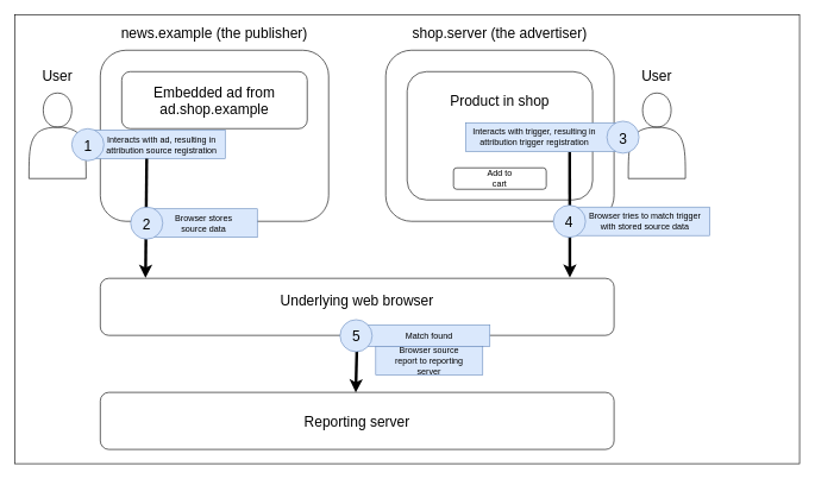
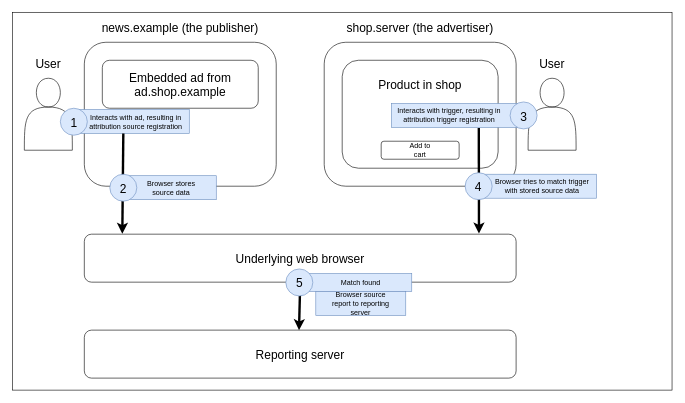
  <mxCell id="0" />
  <mxCell id="1" parent="0" />
  <mxCell id="2" value="" style="rounded=0;whiteSpace=wrap;html=1;" parent="1" vertex="1"><mxGeometry y="20" width="1100" height="630" as="geometry" x="20" /></mxCell>
  <mxCell id="3" value="" style="rounded=1;whiteSpace=wrap;html=1;" parent="1" vertex="1"><mxGeometry x="140" y="70" width="320" height="240" as="geometry" /></mxCell>
  <mxCell id="4" value="" style="rounded=1;whiteSpace=wrap;html=1;" parent="1" vertex="1"><mxGeometry x="540" y="70" width="320" height="240" as="geometry" /></mxCell>
  <mxCell id="5" value="&lt;font style=&quot;font-size: 20px;&quot;&gt;news.example (the publisher)&lt;/font&gt;" style="text;html=1;strokeColor=none;fillColor=none;align=center;verticalAlign=middle;whiteSpace=wrap;rounded=0;" parent="1" vertex="1"><mxGeometry x="165" y="30" width="270" height="30" as="geometry" /></mxCell>
  <mxCell id="6" value="&lt;font style=&quot;font-size: 20px;&quot;&gt;shop.server (the advertiser)&lt;/font&gt;" style="text;html=1;strokeColor=none;fillColor=none;align=center;verticalAlign=middle;whiteSpace=wrap;rounded=0;" parent="1" vertex="1"><mxGeometry x="565" y="30" width="270" height="30" as="geometry" /></mxCell>
  <mxCell id="7" value="" style="rounded=1;whiteSpace=wrap;html=1;" parent="1" vertex="1"><mxGeometry x="170" y="100" width="260" height="80" as="geometry" /></mxCell>
  <mxCell id="8" value="&lt;font style=&quot;font-size: 20px;&quot;&gt;Embedded ad from ad.shop.example&lt;br&gt;&lt;/font&gt;" style="text;html=1;strokeColor=none;fillColor=none;align=center;verticalAlign=middle;whiteSpace=wrap;rounded=0;" parent="1" vertex="1"><mxGeometry x="170" y="125" width="260" height="30" as="geometry" /></mxCell>
  <mxCell id="9" value="" style="rounded=1;whiteSpace=wrap;html=1;" parent="1" vertex="1"><mxGeometry x="570" y="100" width="260" height="180" as="geometry" /></mxCell>
  <mxCell id="10" value="&lt;font style=&quot;font-size: 20px;&quot;&gt;Product in shop&lt;/font&gt;" style="text;html=1;strokeColor=none;fillColor=none;align=center;verticalAlign=middle;whiteSpace=wrap;rounded=0;" parent="1" vertex="1"><mxGeometry x="570" y="125" width="260" height="30" as="geometry" /></mxCell>
  <mxCell id="11" value="" style="rounded=1;whiteSpace=wrap;html=1;" parent="1" vertex="1"><mxGeometry x="635" y="235" width="130" height="30" as="geometry" /></mxCell>
  <mxCell id="12" value="Add to cart" style="text;html=1;strokeColor=none;fillColor=none;align=center;verticalAlign=middle;whiteSpace=wrap;rounded=0;" parent="1" vertex="1"><mxGeometry x="670" y="235" width="60" height="30" as="geometry" /></mxCell>
  <mxCell id="13" value="" style="shape=actor;whiteSpace=wrap;html=1;" parent="1" vertex="1"><mxGeometry x="40" y="130" width="80" height="120" as="geometry" /></mxCell>
  <mxCell id="14" value="" style="rounded=1;whiteSpace=wrap;html=1;" parent="1" vertex="1"><mxGeometry x="140" y="390" width="720" height="80" as="geometry" /></mxCell>
- <mxCell id="15" value="&lt;font style=&quot;font-size: 20px;&quot;&gt;Underlying web browser&lt;/font&gt;" style="text;html=1;strokeColor=none;fillColor=none;align=center;verticalAlign=middle;whiteSpace=wrap;rounded=0;" parent="1" vertex="1"><mxGeometry x="370" y="405" width="260" height="30" as="geometry" /></mxCell>
+ <mxCell id="15" value="&lt;font style=&quot;font-size: 20px;&quot;&gt;Underlying web browser&lt;/font&gt;" style="text;html=1;strokeColor=none;fillColor=none;align=center;verticalAlign=middle;whiteSpace=wrap;rounded=0;" parent="1" vertex="1"><mxGeometry x="370" y="415" width="260" height="30" as="geometry" /></mxCell>
  <mxCell id="16" value="" style="shape=actor;whiteSpace=wrap;html=1;" parent="1" vertex="1"><mxGeometry x="880" y="130" width="80" height="120" as="geometry" /></mxCell>
  <mxCell id="17" value="" style="group" parent="1" vertex="1" connectable="0"><mxGeometry x="100" y="180" width="210" height="45" as="geometry" /></mxCell>
  <mxCell id="18" value="" style="rounded=0;whiteSpace=wrap;html=1;fillColor=#dae8fc;strokeColor=#6c8ebf;" parent="17" vertex="1"><mxGeometry x="20" y="2" width="195" height="40" as="geometry" /></mxCell>
  <mxCell id="19" value="" style="ellipse;whiteSpace=wrap;html=1;aspect=fixed;fillColor=#dae8fc;strokeColor=#6c8ebf;" parent="17" vertex="1"><mxGeometry width="45" height="45" as="geometry" /></mxCell>
  <mxCell id="20" value="&lt;font style=&quot;font-size: 20px;&quot;&gt;1&lt;/font&gt;" style="text;html=1;strokeColor=none;fillColor=none;align=center;verticalAlign=middle;whiteSpace=wrap;rounded=0;" parent="17" vertex="1"><mxGeometry x="12.5" y="7.5" width="20" height="30" as="geometry" /></mxCell>
  <mxCell id="21" value="&lt;div&gt;Interacts with ad, resulting in attribution source registration&lt;br&gt;&lt;/div&gt;" style="text;html=1;strokeColor=none;fillColor=none;align=center;verticalAlign=middle;whiteSpace=wrap;rounded=0;" parent="17" vertex="1"><mxGeometry x="45" y="7.5" width="162" height="30" as="geometry" /></mxCell>
  <mxCell id="22" value="&lt;font style=&quot;font-size: 20px;&quot;&gt;User&lt;/font&gt;" style="text;html=1;strokeColor=none;fillColor=none;align=center;verticalAlign=middle;whiteSpace=wrap;rounded=0;" parent="1" vertex="1"><mxGeometry x="50" y="90" width="60" height="30" as="geometry" /></mxCell>
  <mxCell id="23" value="&lt;font style=&quot;font-size: 20px;&quot;&gt;User&lt;/font&gt;" style="text;html=1;strokeColor=none;fillColor=none;align=center;verticalAlign=middle;whiteSpace=wrap;rounded=0;" parent="1" vertex="1"><mxGeometry x="890" y="90" width="60" height="30" as="geometry" /></mxCell>
  <mxCell id="24" value="" style="endArrow=classic;html=1;rounded=0;exitX=0.5;exitY=1;exitDx=0;exitDy=0;entryX=0.088;entryY=-0.008;entryDx=0;entryDy=0;entryPerimeter=0;strokeWidth=4;" parent="1" target="14" edge="1"><mxGeometry width="50" height="50" relative="1" as="geometry"><mxPoint x="205" y="222" as="sourcePoint" /><mxPoint x="660" y="250" as="targetPoint" /></mxGeometry></mxCell>
  <mxCell id="25" value="" style="rounded=0;whiteSpace=wrap;html=1;fillColor=#dae8fc;strokeColor=#6c8ebf;" parent="1" vertex="1"><mxGeometry x="210" y="292.5" width="150" height="40" as="geometry" /></mxCell>
  <mxCell id="26" value="Browser stores source data" style="text;html=1;strokeColor=none;fillColor=none;align=center;verticalAlign=middle;whiteSpace=wrap;rounded=0;" parent="1" vertex="1"><mxGeometry x="225" y="297.5" width="120" height="30" as="geometry" /></mxCell>
  <mxCell id="27" value="" style="endArrow=classic;html=1;rounded=0;exitX=0.683;exitY=1.027;exitDx=0;exitDy=0;entryX=0.914;entryY=-0.012;entryDx=0;entryDy=0;entryPerimeter=0;strokeWidth=4;exitPerimeter=0;" parent="1" source="45" target="14" edge="1"><mxGeometry width="50" height="50" relative="1" as="geometry"><mxPoint x="1015" y="257.5" as="sourcePoint" /><mxPoint x="1002.5" y="396" as="targetPoint" /></mxGeometry></mxCell>
  <mxCell id="28" value="" style="rounded=0;whiteSpace=wrap;html=1;fillColor=#dae8fc;strokeColor=#6c8ebf;" parent="1" vertex="1"><mxGeometry x="804" y="290" width="190" height="40" as="geometry" /></mxCell>
  <mxCell id="29" value="Browser tries to match trigger with stored source data" style="text;html=1;strokeColor=none;fillColor=none;align=center;verticalAlign=middle;whiteSpace=wrap;rounded=0;" parent="1" vertex="1"><mxGeometry x="821" y="292.5" width="165" height="35" as="geometry" /></mxCell>
  <mxCell id="30" value="" style="rounded=1;whiteSpace=wrap;html=1;" parent="1" vertex="1"><mxGeometry x="140" y="550" width="720" height="80" as="geometry" /></mxCell>
  <mxCell id="31" value="&lt;font style=&quot;font-size: 20px;&quot;&gt;Reporting server&lt;br&gt;&lt;/font&gt;" style="text;html=1;strokeColor=none;fillColor=none;align=center;verticalAlign=middle;whiteSpace=wrap;rounded=0;" parent="1" vertex="1"><mxGeometry x="370" y="575" width="260" height="30" as="geometry" /></mxCell>
  <mxCell id="32" value="" style="endArrow=classic;html=1;rounded=0;exitX=0.5;exitY=1;exitDx=0;exitDy=0;strokeWidth=4;" parent="1" edge="1"><mxGeometry width="50" height="50" relative="1" as="geometry"><mxPoint x="500" y="470" as="sourcePoint" /><mxPoint x="498" y="550" as="targetPoint" /></mxGeometry></mxCell>
  <mxCell id="33" value="" style="group" parent="1" vertex="1" connectable="0"><mxGeometry x="476" y="448" width="210" height="77.5" as="geometry" /></mxCell>
  <mxCell id="34" value="" style="rounded=0;whiteSpace=wrap;html=1;fillColor=#dae8fc;strokeColor=#6c8ebf;" parent="33" vertex="1"><mxGeometry x="20" y="7.5" width="190" height="30" as="geometry" /></mxCell>
  <mxCell id="35" value="" style="ellipse;whiteSpace=wrap;html=1;aspect=fixed;fillColor=#dae8fc;strokeColor=#6c8ebf;" parent="33" vertex="1"><mxGeometry width="45" height="45" as="geometry" /></mxCell>
  <mxCell id="36" value="&lt;font style=&quot;font-size: 20px;&quot;&gt;5&lt;/font&gt;" style="text;html=1;strokeColor=none;fillColor=none;align=center;verticalAlign=middle;whiteSpace=wrap;rounded=0;" parent="33" vertex="1"><mxGeometry x="12.5" y="7.5" width="20" height="30" as="geometry" /></mxCell>
  <mxCell id="37" value="Match found" style="text;html=1;strokeColor=none;fillColor=none;align=center;verticalAlign=middle;whiteSpace=wrap;rounded=0;" parent="33" vertex="1"><mxGeometry x="50" y="7.5" width="150" height="30" as="geometry" /></mxCell>
  <mxCell id="38" value="" style="rounded=0;whiteSpace=wrap;html=1;fillColor=#dae8fc;strokeColor=#6c8ebf;" parent="33" vertex="1"><mxGeometry x="50" y="37.5" width="150" height="40" as="geometry" /></mxCell>
  <mxCell id="39" value="Browser source report to reporting server" style="text;html=1;strokeColor=none;fillColor=none;align=center;verticalAlign=middle;whiteSpace=wrap;rounded=0;" parent="33" vertex="1"><mxGeometry x="65" y="40" width="120" height="35" as="geometry" /></mxCell>
  <mxCell id="40" value="" style="ellipse;whiteSpace=wrap;html=1;aspect=fixed;fillColor=#dae8fc;strokeColor=#6c8ebf;" parent="1" vertex="1"><mxGeometry x="182.5" y="290" width="45" height="45" as="geometry" /></mxCell>
  <mxCell id="41" value="&lt;font style=&quot;font-size: 20px;&quot;&gt;2&lt;/font&gt;" style="text;html=1;strokeColor=none;fillColor=none;align=center;verticalAlign=middle;whiteSpace=wrap;rounded=0;" parent="1" vertex="1"><mxGeometry x="195" y="297.5" width="20" height="30" as="geometry" /></mxCell>
  <mxCell id="42" value="" style="ellipse;whiteSpace=wrap;html=1;aspect=fixed;fillColor=#dae8fc;strokeColor=#6c8ebf;" parent="1" vertex="1"><mxGeometry x="775" y="287.5" width="45" height="45" as="geometry" /></mxCell>
  <mxCell id="43" value="&lt;font style=&quot;font-size: 20px;&quot;&gt;4&lt;/font&gt;" style="text;html=1;strokeColor=none;fillColor=none;align=center;verticalAlign=middle;whiteSpace=wrap;rounded=0;" parent="1" vertex="1"><mxGeometry x="787" y="295" width="20" height="30" as="geometry" /></mxCell>
  <mxCell id="44" value="" style="group" vertex="1" connectable="0" parent="1"><mxGeometry x="630" y="170" width="253.455" height="45" as="geometry" /></mxCell>
  <mxCell id="45" value="" style="rounded=0;whiteSpace=wrap;html=1;fillColor=#dae8fc;strokeColor=#6c8ebf;" vertex="1" parent="44"><mxGeometry x="21.905" y="2" width="213.571" height="40" as="geometry" /></mxCell>
  <mxCell id="46" value="" style="ellipse;whiteSpace=wrap;html=1;aspect=fixed;fillColor=#dae8fc;strokeColor=#6c8ebf;" vertex="1" parent="44"><mxGeometry x="220" y="-0.5" width="45" height="45" as="geometry" /></mxCell>
  <mxCell id="47" value="&lt;div&gt;Interacts with trigger, resulting in attribution trigger registration&lt;br&gt;&lt;/div&gt;" style="text;html=1;strokeColor=none;fillColor=none;align=center;verticalAlign=middle;whiteSpace=wrap;rounded=0;" vertex="1" parent="44"><mxGeometry x="29.996" y="7" width="177.429" height="30" as="geometry" /></mxCell>
  <mxCell id="48" value="3" style="text;html=1;strokeColor=none;fillColor=none;align=center;verticalAlign=middle;whiteSpace=wrap;rounded=0;fontSize=20;" vertex="1" parent="44"><mxGeometry x="231.55" y="7.5" width="21.905" height="30" as="geometry" /></mxCell>
